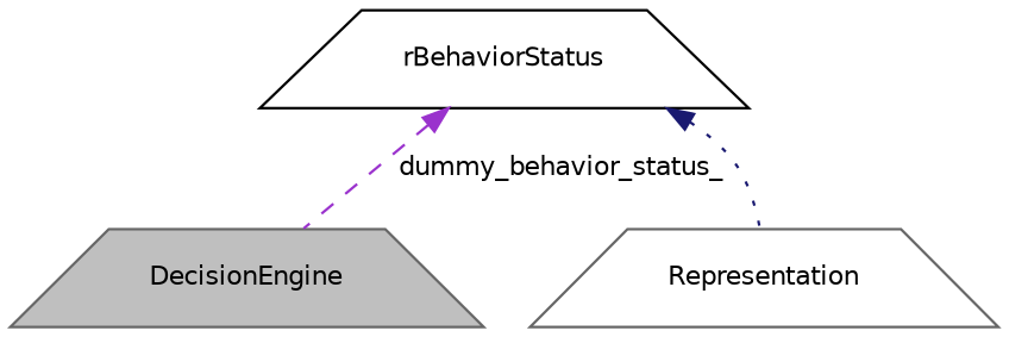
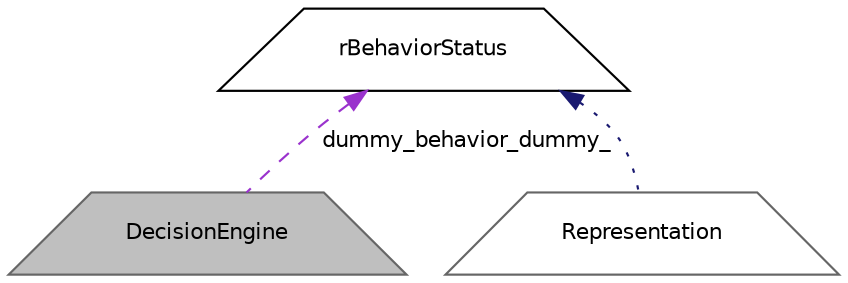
  digraph {
    node [color=gray40 fillcolor=white fontname=Helvetica fontsize=10 shape=trapezium style=filled]
    edge [dir=back fontname=Helvetica fontsize=10 labelfontname=Helvetica labelfontsize=10]
    n1 [fillcolor=grey75 fontcolor=black height=0.2 label=DecisionEngine width=0.4]
    n2 [color=black height=0.2 label=rBehaviorStatus width=0.4]
    n3 [height=0.2 label=Representation width=0.4]
-   n2 -> n1 [color=darkorchid3 label=" dummy_behavior_status_" style=dashed]
+   n2 -> n1 [color=darkorchid3 label=" dummy_behavior_dummy_" style=dashed]
    n2 -> n3 [color=midnightblue style=dotted]
  }
